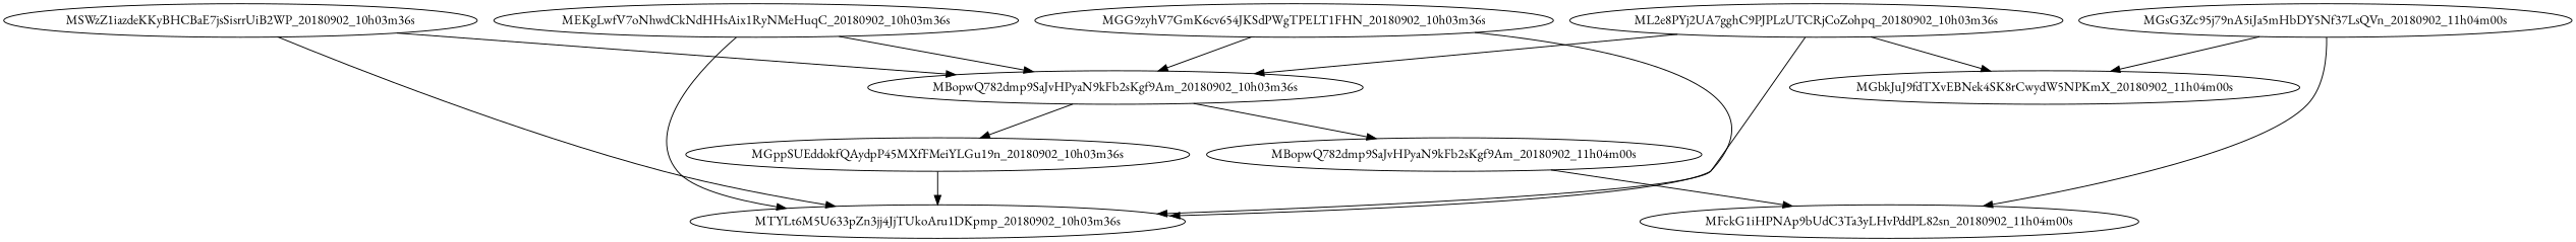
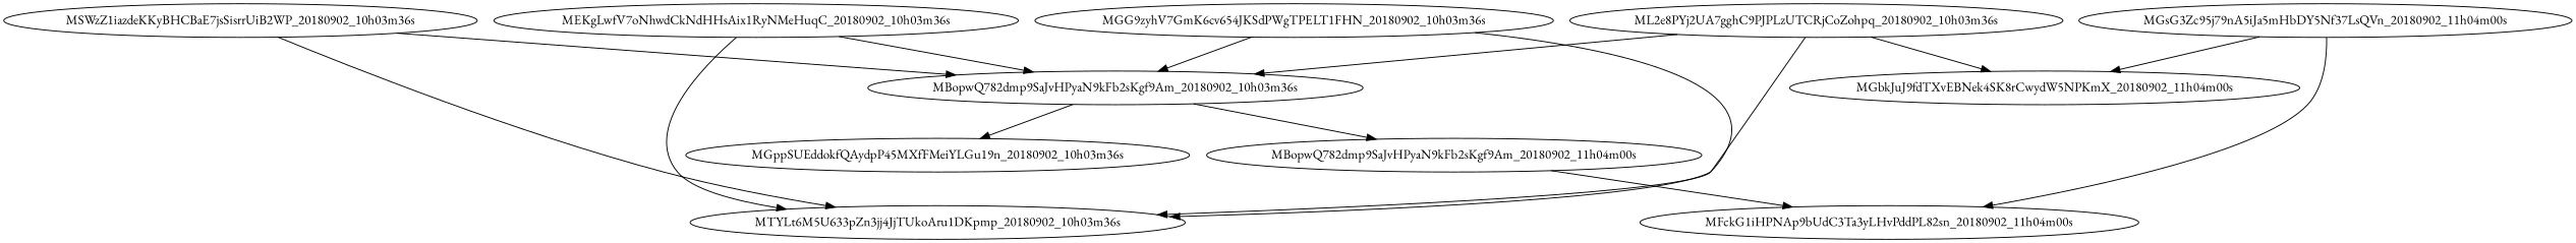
  digraph {
    fontname="EB Garamond"
    rankdir=TB
    node [fontname="EB Garamond"]
    edge [fontname="EB Garamond"]
    MSWzZ1iazdeKKyBHCBaE7jsSisrrUiB2WP_20180902_10h03m36s
    MBopwQ782dmp9SaJvHPyaN9kFb2sKgf9Am_20180902_10h03m36s
    MTYLt6M5U633pZn3jj4JjTUkoAru1DKpmp_20180902_10h03m36s
    MBopwQ782dmp9SaJvHPyaN9kFb2sKgf9Am_20180902_11h04m00s
    MGppSUEddokfQAydpP45MXfFMeiYLGu19n_20180902_10h03m36s
    MFckG1iHPNAp9bUdC3Ta3yLHvPddPL82sn_20180902_11h04m00s
    MEKgLwfV7oNhwdCkNdHHsAix1RyNMeHuqC_20180902_10h03m36s
    ML2e8PYj2UA7gghC9PJPLzUTCRjCoZohpq_20180902_10h03m36s
    MGbkJuJ9fdTXvEBNek4SK8rCwydW5NPKmX_20180902_11h04m00s
    MGsG3Zc95j79nA5iJa5mHbDY5Nf37LsQVn_20180902_11h04m00s
    MGG9zyhV7GmK6cv654JKSdPWgTPELT1FHN_20180902_10h03m36s
    MSWzZ1iazdeKKyBHCBaE7jsSisrrUiB2WP_20180902_10h03m36s -> MBopwQ782dmp9SaJvHPyaN9kFb2sKgf9Am_20180902_10h03m36s
    MSWzZ1iazdeKKyBHCBaE7jsSisrrUiB2WP_20180902_10h03m36s -> MTYLt6M5U633pZn3jj4JjTUkoAru1DKpmp_20180902_10h03m36s
    MBopwQ782dmp9SaJvHPyaN9kFb2sKgf9Am_20180902_10h03m36s -> MBopwQ782dmp9SaJvHPyaN9kFb2sKgf9Am_20180902_11h04m00s
    MBopwQ782dmp9SaJvHPyaN9kFb2sKgf9Am_20180902_10h03m36s -> MGppSUEddokfQAydpP45MXfFMeiYLGu19n_20180902_10h03m36s
    MBopwQ782dmp9SaJvHPyaN9kFb2sKgf9Am_20180902_11h04m00s -> MFckG1iHPNAp9bUdC3Ta3yLHvPddPL82sn_20180902_11h04m00s
-   MGppSUEddokfQAydpP45MXfFMeiYLGu19n_20180902_10h03m36s -> MTYLt6M5U633pZn3jj4JjTUkoAru1DKpmp_20180902_10h03m36s
    MEKgLwfV7oNhwdCkNdHHsAix1RyNMeHuqC_20180902_10h03m36s -> MBopwQ782dmp9SaJvHPyaN9kFb2sKgf9Am_20180902_10h03m36s
    MEKgLwfV7oNhwdCkNdHHsAix1RyNMeHuqC_20180902_10h03m36s -> MTYLt6M5U633pZn3jj4JjTUkoAru1DKpmp_20180902_10h03m36s
    ML2e8PYj2UA7gghC9PJPLzUTCRjCoZohpq_20180902_10h03m36s -> MBopwQ782dmp9SaJvHPyaN9kFb2sKgf9Am_20180902_10h03m36s
    ML2e8PYj2UA7gghC9PJPLzUTCRjCoZohpq_20180902_10h03m36s -> MTYLt6M5U633pZn3jj4JjTUkoAru1DKpmp_20180902_10h03m36s
    ML2e8PYj2UA7gghC9PJPLzUTCRjCoZohpq_20180902_10h03m36s -> MGbkJuJ9fdTXvEBNek4SK8rCwydW5NPKmX_20180902_11h04m00s
    MGsG3Zc95j79nA5iJa5mHbDY5Nf37LsQVn_20180902_11h04m00s -> MFckG1iHPNAp9bUdC3Ta3yLHvPddPL82sn_20180902_11h04m00s
    MGsG3Zc95j79nA5iJa5mHbDY5Nf37LsQVn_20180902_11h04m00s -> MGbkJuJ9fdTXvEBNek4SK8rCwydW5NPKmX_20180902_11h04m00s
    MGG9zyhV7GmK6cv654JKSdPWgTPELT1FHN_20180902_10h03m36s -> MBopwQ782dmp9SaJvHPyaN9kFb2sKgf9Am_20180902_10h03m36s
    MGG9zyhV7GmK6cv654JKSdPWgTPELT1FHN_20180902_10h03m36s -> MTYLt6M5U633pZn3jj4JjTUkoAru1DKpmp_20180902_10h03m36s
  }
